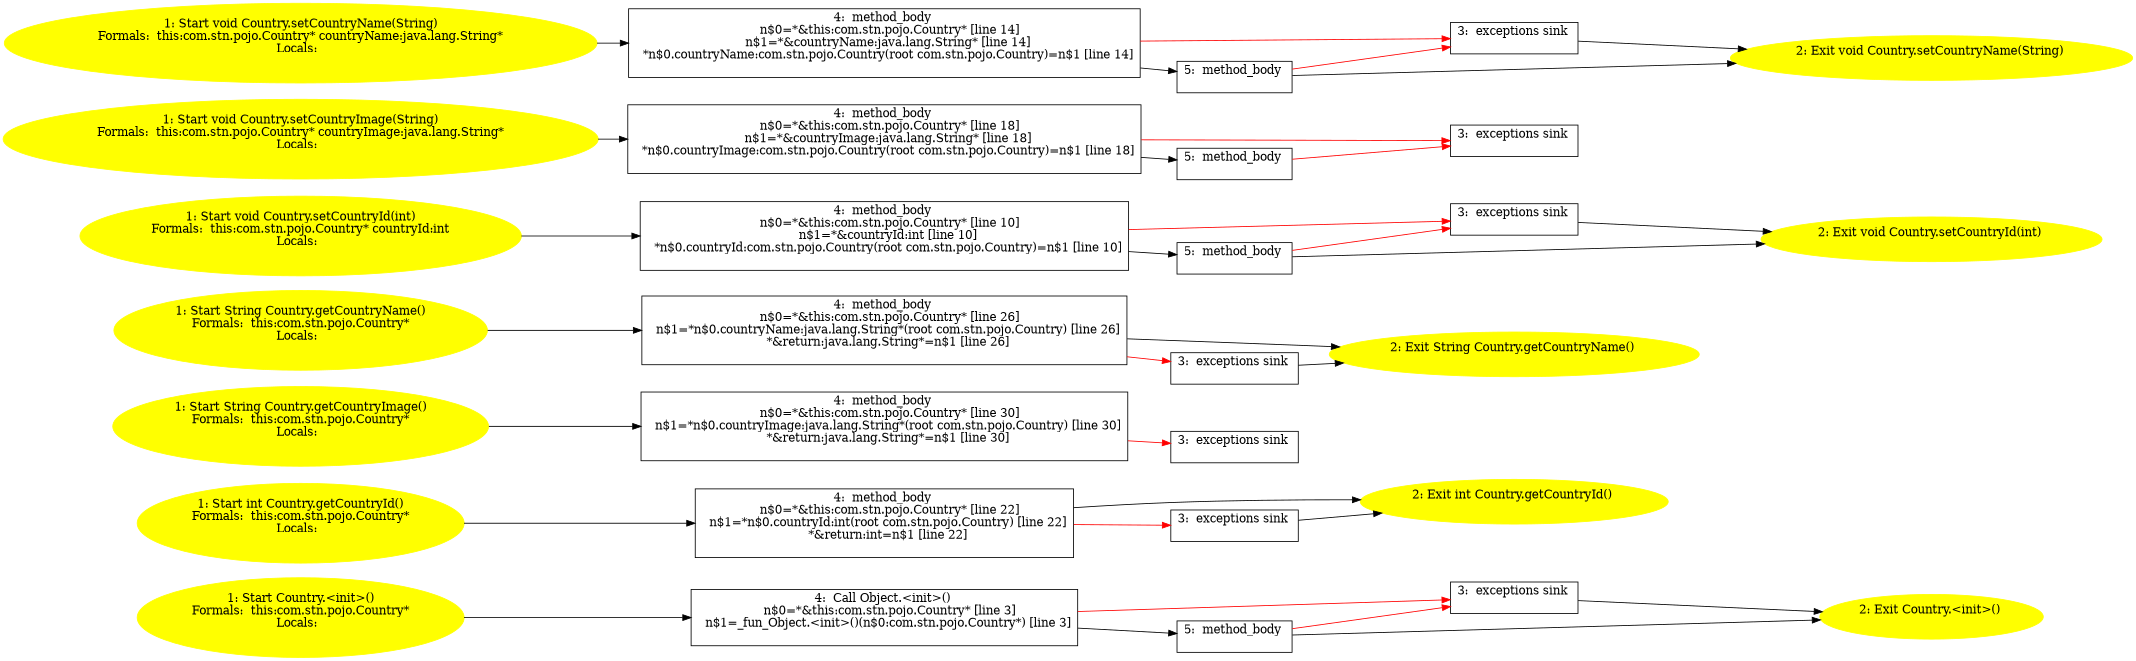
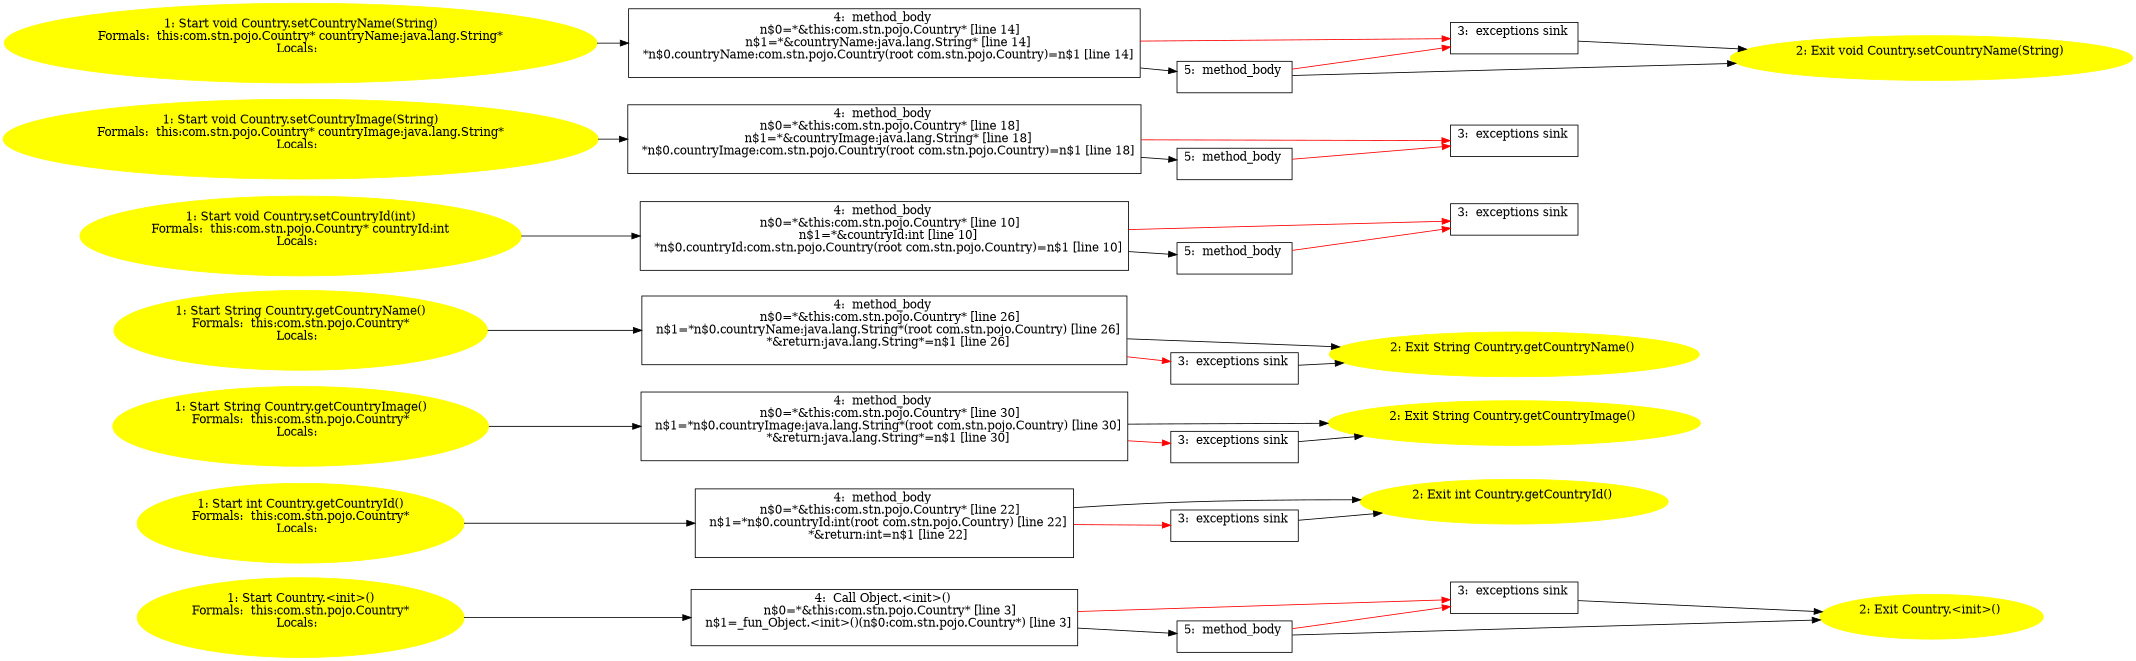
  digraph {
    rankdir=LR
    node [shape=box]
    n1 [color=yellow label="1: Start Country.<init>()\nFormals:  this:com.stn.pojo.Country*\nLocals:  \n  " style=filled shape=""]
    n2 [label="4:  Call Object.<init>() \n   n$0=*&this:com.stn.pojo.Country* [line 3]\n  n$1=_fun_Object.<init>()(n$0:com.stn.pojo.Country*) [line 3]\n "]
    n3 [label="3:  exceptions sink \n  "]
    n4 [label="5:  method_body \n  "]
    n5 [color=yellow label="2: Exit Country.<init>() \n  " style=filled shape=""]
    n6 [color=yellow label="1: Start int Country.getCountryId()\nFormals:  this:com.stn.pojo.Country*\nLocals:  \n  " style=filled shape=""]
    n7 [label="4:  method_body \n   n$0=*&this:com.stn.pojo.Country* [line 22]\n  n$1=*n$0.countryId:int(root com.stn.pojo.Country) [line 22]\n  *&return:int=n$1 [line 22]\n "]
    n8 [color=yellow label="2: Exit int Country.getCountryId() \n  " style=filled shape=""]
    n9 [label="3:  exceptions sink \n  "]
    n10 [color=yellow label="1: Start String Country.getCountryImage()\nFormals:  this:com.stn.pojo.Country*\nLocals:  \n  " style=filled shape=""]
    n11 [label="4:  method_body \n   n$0=*&this:com.stn.pojo.Country* [line 30]\n  n$1=*n$0.countryImage:java.lang.String*(root com.stn.pojo.Country) [line 30]\n  *&return:java.lang.String*=n$1 [line 30]\n "]
+   n12 [color=yellow label="2: Exit String Country.getCountryImage() \n  " style=filled shape=""]
    n13 [label="3:  exceptions sink \n  "]
    n14 [color=yellow label="1: Start String Country.getCountryName()\nFormals:  this:com.stn.pojo.Country*\nLocals:  \n  " style=filled shape=""]
    n15 [label="4:  method_body \n   n$0=*&this:com.stn.pojo.Country* [line 26]\n  n$1=*n$0.countryName:java.lang.String*(root com.stn.pojo.Country) [line 26]\n  *&return:java.lang.String*=n$1 [line 26]\n "]
    n16 [color=yellow label="2: Exit String Country.getCountryName() \n  " style=filled shape=""]
    n17 [label="3:  exceptions sink \n  "]
    n18 [color=yellow label="1: Start void Country.setCountryId(int)\nFormals:  this:com.stn.pojo.Country* countryId:int\nLocals:  \n  " style=filled shape=""]
    n19 [label="4:  method_body \n   n$0=*&this:com.stn.pojo.Country* [line 10]\n  n$1=*&countryId:int [line 10]\n  *n$0.countryId:com.stn.pojo.Country(root com.stn.pojo.Country)=n$1 [line 10]\n "]
    n20 [label="3:  exceptions sink \n  "]
    n21 [label="5:  method_body \n  "]
-   n22 [color=yellow label="2: Exit void Country.setCountryId(int) \n  " style=filled shape=""]
    n23 [color=yellow label="1: Start void Country.setCountryImage(String)\nFormals:  this:com.stn.pojo.Country* countryImage:java.lang.String*\nLocals:  \n  " style=filled shape=""]
    n24 [label="4:  method_body \n   n$0=*&this:com.stn.pojo.Country* [line 18]\n  n$1=*&countryImage:java.lang.String* [line 18]\n  *n$0.countryImage:com.stn.pojo.Country(root com.stn.pojo.Country)=n$1 [line 18]\n "]
    n25 [label="3:  exceptions sink \n  "]
    n26 [label="5:  method_body \n  "]
    n27 [color=yellow label="1: Start void Country.setCountryName(String)\nFormals:  this:com.stn.pojo.Country* countryName:java.lang.String*\nLocals:  \n  " style=filled shape=""]
    n28 [label="4:  method_body \n   n$0=*&this:com.stn.pojo.Country* [line 14]\n  n$1=*&countryName:java.lang.String* [line 14]\n  *n$0.countryName:com.stn.pojo.Country(root com.stn.pojo.Country)=n$1 [line 14]\n "]
    n29 [label="3:  exceptions sink \n  "]
    n30 [label="5:  method_body \n  "]
    n31 [color=yellow label="2: Exit void Country.setCountryName(String) \n  " style=filled shape=""]
    n1 -> n2
    n2 -> n3 [color=red]
    n2 -> n4
    n3 -> n5
    n4 -> n3 [color=red]
    n4 -> n5
    n6 -> n7
    n7 -> n8
    n7 -> n9 [color=red]
    n9 -> n8
    n10 -> n11
+   n11 -> n12
    n11 -> n13 [color=red]
+   n13 -> n12
    n14 -> n15
    n15 -> n16
    n15 -> n17 [color=red]
    n17 -> n16
    n18 -> n19
    n19 -> n20 [color=red]
    n19 -> n21
-   n20 -> n22
    n21 -> n20 [color=red]
-   n21 -> n22
    n23 -> n24
    n24 -> n25 [color=red]
    n24 -> n26
    n26 -> n25 [color=red]
    n27 -> n28
    n28 -> n29 [color=red]
    n28 -> n30
    n29 -> n31
    n30 -> n29 [color=red]
    n30 -> n31
  }
